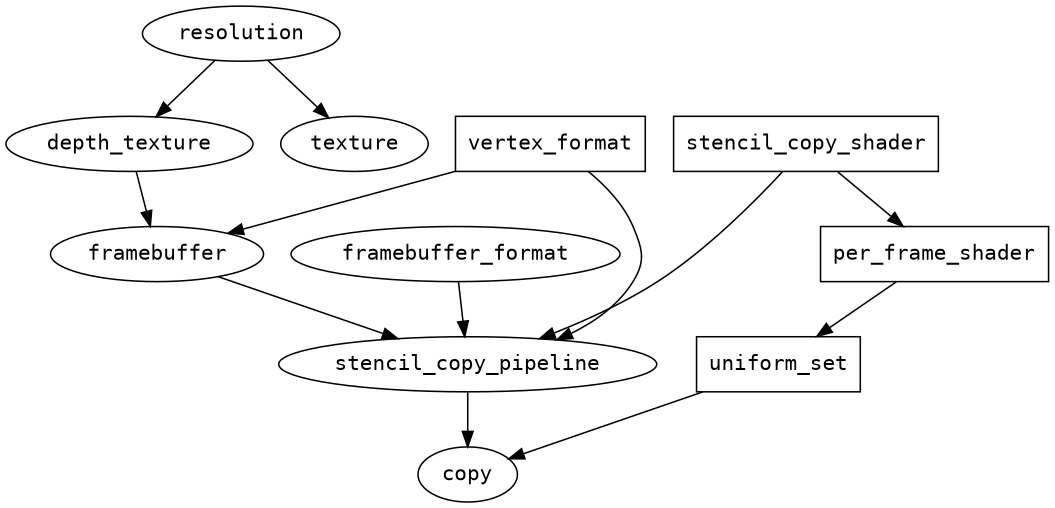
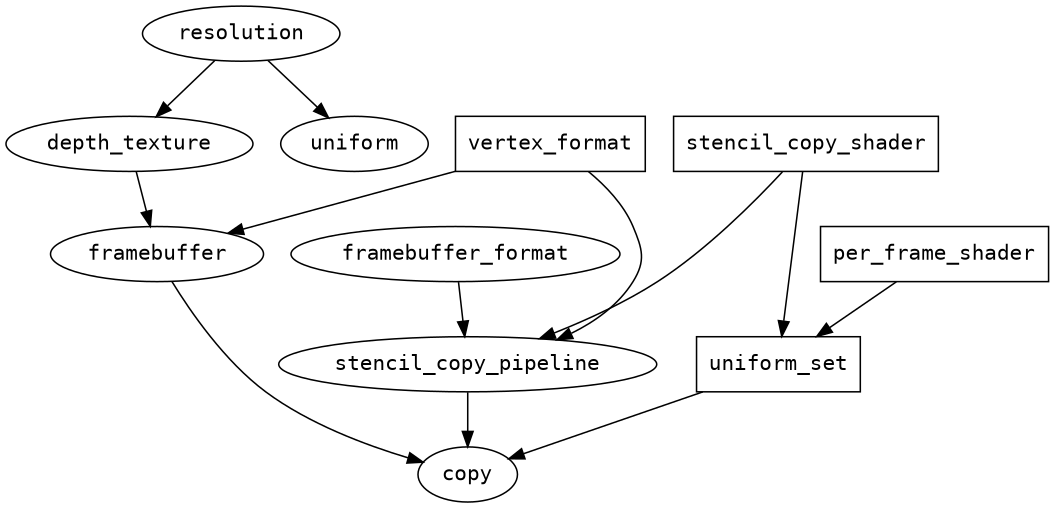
  digraph {
    fontname="DejaVu Sans Mono"
    node [fontname="DejaVu Sans Mono"]
    edge [fontname="DejaVu Sans Mono"]
    resolution
    depth_texture
-   texture
+   texture [label=uniform]
    framebuffer
    framebuffer_format
    stencil_copy_pipeline
    n7 [label=copy]
    stencil_copy_shader [shape=box]
    uniform_set [shape=box]
    vertex_format [shape=box]
    n11 [label=per_frame_shader shape=box]
    resolution -> depth_texture
    resolution -> texture
    depth_texture -> framebuffer
-   framebuffer -> stencil_copy_pipeline
+   framebuffer -> n7
    framebuffer_format -> stencil_copy_pipeline
    stencil_copy_pipeline -> n7
    stencil_copy_shader -> stencil_copy_pipeline
-   stencil_copy_shader -> n11
+   stencil_copy_shader -> uniform_set
    uniform_set -> n7
    vertex_format -> framebuffer
    vertex_format -> stencil_copy_pipeline
    n11 -> uniform_set
  }
